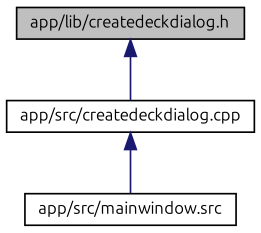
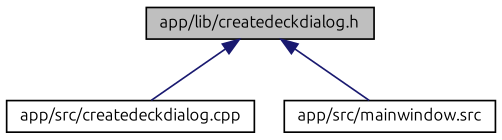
  digraph {
    fontname=Ubuntu
    node [color=black fillcolor=white fontname=Ubuntu fontsize=10 shape=record style=filled]
    edge [color=midnightblue dir=back fontname=Ubuntu fontsize=10 labelfontname=Helvetica labelfontsize=10 style=solid]
    n1 [fillcolor=grey75 fontcolor=black height=0.2 label="app/lib/createdeckdialog.h" width=0.4]
    n2 [height=0.2 label="app/src/createdeckdialog.cpp" width=0.4]
    n3 [height=0.2 label="app/src/mainwindow.src" width=0.4]
    n1 -> n2
-   n2 -> n3
+   n1 -> n3
  }
